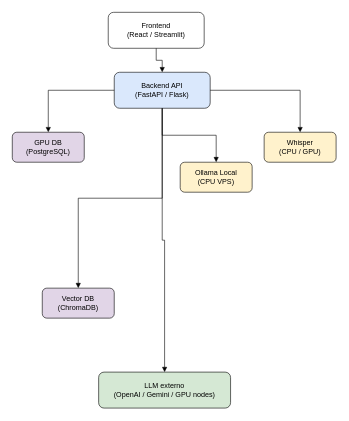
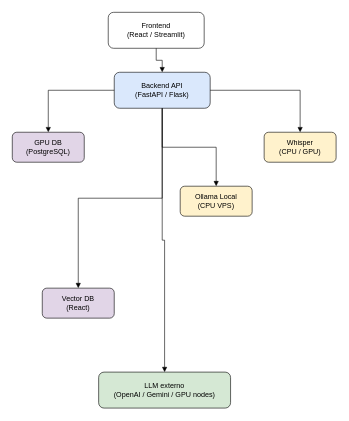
  <mxCell id="0" />
  <mxCell id="1" parent="0" />
  <mxCell id="2" value="Frontend&#10;(React / Streamlit)" style="rounded=1;whiteSpace=wrap;html=1;" parent="1" vertex="1"><mxGeometry x="180" y="20" width="160" height="60" as="geometry" /></mxCell>
  <mxCell id="3" value="Backend API&#10;(FastAPI / Flask)" style="rounded=1;whiteSpace=wrap;html=1;fillColor=#dae8fc;" parent="1" vertex="1"><mxGeometry x="190" y="120" width="160" height="60" as="geometry" /></mxCell>
  <mxCell id="4" value="GPU DB&#10;(PostgreSQL)" style="rounded=1;whiteSpace=wrap;html=1;fillColor=#e1d5e7;" parent="1" vertex="1"><mxGeometry x="20" y="220" width="120" height="50" as="geometry" /></mxCell>
- <mxCell id="5" value="Vector DB&#10;(ChromaDB)" style="rounded=1;whiteSpace=wrap;html=1;fillColor=#e1d5e7;" parent="1" vertex="1"><mxGeometry x="70" y="480" width="120" height="50" as="geometry" /></mxCell>
- <mxCell id="6" value="Ollama Local&#10;(CPU VPS)" style="rounded=1;whiteSpace=wrap;html=1;fillColor=#fff2cc;" parent="1" vertex="1"><mxGeometry x="300" y="270" width="120" height="50" as="geometry" /></mxCell>
+ <mxCell id="5" value="Vector DB&#10;(React)" style="rounded=1;whiteSpace=wrap;html=1;fillColor=#e1d5e7;" parent="1" vertex="1"><mxGeometry x="70" y="480" width="120" height="50" as="geometry" /></mxCell>
+ <mxCell id="6" value="Ollama Local&#10;(CPU VPS)" style="rounded=1;whiteSpace=wrap;html=1;fillColor=#fff2cc;" parent="1" vertex="1"><mxGeometry x="300" y="310" width="120" height="50" as="geometry" /></mxCell>
  <mxCell id="7" value="Whisper&#10;(CPU / GPU)" style="rounded=1;whiteSpace=wrap;html=1;fillColor=#fff2cc;" parent="1" vertex="1"><mxGeometry x="440" y="220" width="120" height="50" as="geometry" /></mxCell>
  <mxCell id="8" value="LLM externo&#10;(OpenAI / Gemini / GPU nodes)" style="rounded=1;whiteSpace=wrap;html=1;fillColor=#d5e8d4;" parent="1" vertex="1"><mxGeometry x="164" y="620" width="220" height="60" as="geometry" /></mxCell>
  <mxCell id="9" style="edgeStyle=orthogonalEdgeStyle;rounded=0;html=1;endArrow=block;strokeColor=#000000;" parent="1" source="2" target="3" edge="1"><mxGeometry relative="1" as="geometry" /></mxCell>
  <mxCell id="10" style="edgeStyle=orthogonalEdgeStyle;rounded=0;html=1;endArrow=block;strokeColor=#000000;" parent="1" source="3" target="4" edge="1"><mxGeometry relative="1" as="geometry" /></mxCell>
  <mxCell id="11" style="edgeStyle=orthogonalEdgeStyle;rounded=0;html=1;endArrow=block;strokeColor=#000000;" parent="1" source="3" target="5" edge="1"><mxGeometry relative="1" as="geometry" /></mxCell>
  <mxCell id="12" style="edgeStyle=orthogonalEdgeStyle;rounded=0;html=1;endArrow=block;strokeColor=#000000;" parent="1" source="3" target="6" edge="1"><mxGeometry relative="1" as="geometry" /></mxCell>
  <mxCell id="13" style="edgeStyle=orthogonalEdgeStyle;rounded=0;html=1;endArrow=block;strokeColor=#000000;" parent="1" source="3" target="7" edge="1"><mxGeometry relative="1" as="geometry" /></mxCell>
  <mxCell id="14" style="edgeStyle=orthogonalEdgeStyle;rounded=0;html=1;endArrow=block;strokeColor=#000000;" parent="1" source="3" target="8" edge="1"><mxGeometry relative="1" as="geometry" /></mxCell>
